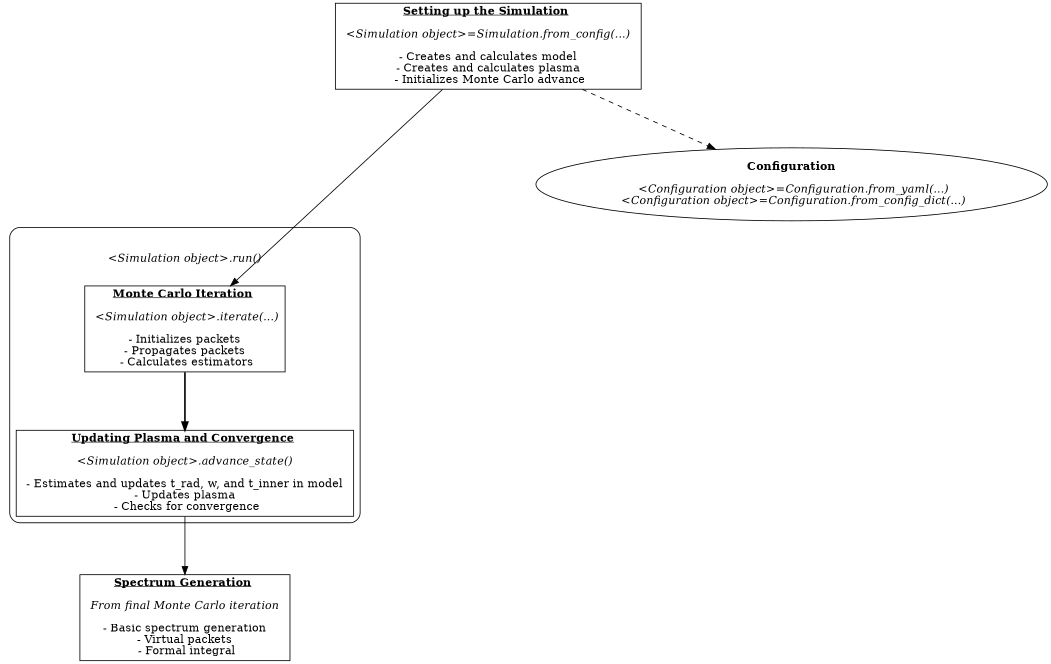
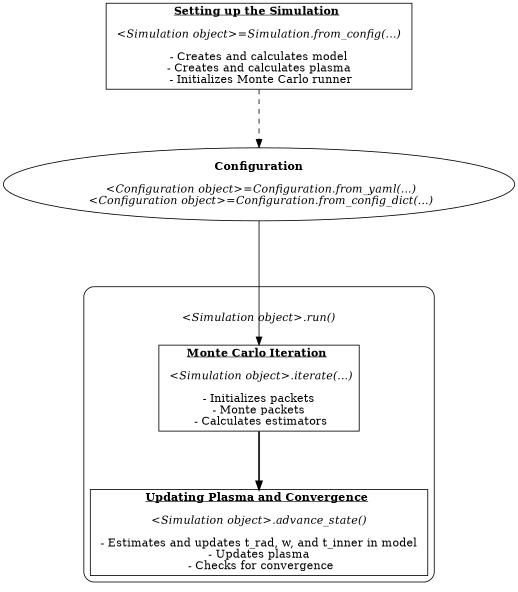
  digraph {
    compound=true
    nodesep=4
    ranksep=1
    node [shape=rectangle]
    edge [style=solid]
-   n1 [label=<<B><u>Monte Carlo Iteration</u></B> <br/><br/> <i>&lt;Simulation object&gt;.iterate(...)</i><br/> <br/> - Initializes packets <br/> - Propagates packets <br/> - Calculates estimators>]
+   n1 [label=<<B><u>Monte Carlo Iteration</u></B> <br/><br/> <i>&lt;Simulation object&gt;.iterate(...)</i><br/> <br/> - Initializes packets <br/> - Monte packets <br/> - Calculates estimators>]
    n2 [label=<<B><u>Updating Plasma and Convergence</u></B> <br/><br/> <i>&lt;Simulation object&gt;.advance_state()</i> <br/><br/> - Estimates and updates t_rad, w, and t_inner in model <br/> - Updates plasma <br/> - Checks for convergence>]
-   n3 [label=<<B><u>Spectrum Generation</u></B> <br/><br/> <i>From final Monte Carlo iteration</i> <br/><br/> - Basic spectrum generation <br/> - Virtual packets <br/> - Formal integral>]
    n4 [label=<<B>Configuration</B><br/><br/> <i>&lt;Configuration object&gt;=Configuration.from_yaml(...)</i><br/> <i>&lt;Configuration object&gt;=Configuration.from_config_dict(...)</i>> shape=oval]
-   n5 [label=<<B><u>Setting up the Simulation</u></B> <br/><br/> <i>&lt;Simulation object&gt;=Simulation.from_config(...)</i> <br/><br/> - Creates and calculates model <br/> - Creates and calculates plasma <br/> - Initializes Monte Carlo advance>]
+   n5 [label=<<B><u>Setting up the Simulation</u></B> <br/><br/> <i>&lt;Simulation object&gt;=Simulation.from_config(...)</i> <br/><br/> - Creates and calculates model <br/> - Creates and calculates plasma <br/> - Initializes Monte Carlo runner>]
    subgraph cluster_1 {
      label=<<br/><br/><i>&lt;Simulation object&gt;.run()</i><br/> >
      style=rounded
      n1
      n2
    }
    n1 -> n2 [style=bold]
-   n2 -> n3
-   n5 -> n1 [minlen=2]
+   n4 -> n1 [minlen=2]
    n5 -> n4 [style=dashed]
  }
